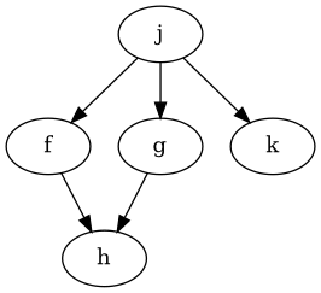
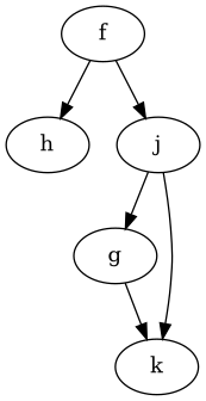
  digraph {
    fontname="DejaVu Serif"
    node [fontname="DejaVu Serif"]
    edge [fontname="DejaVu Serif"]
    n1 [label=f]
    n2 [label=h]
    n3 [label=j]
    n4 [label=g]
    n5 [label=k]
    n1 -> n2
-   n3 -> n1
+   n1 -> n3
    n3 -> n4
    n3 -> n5
-   n4 -> n2
+   n4 -> n5
  }
